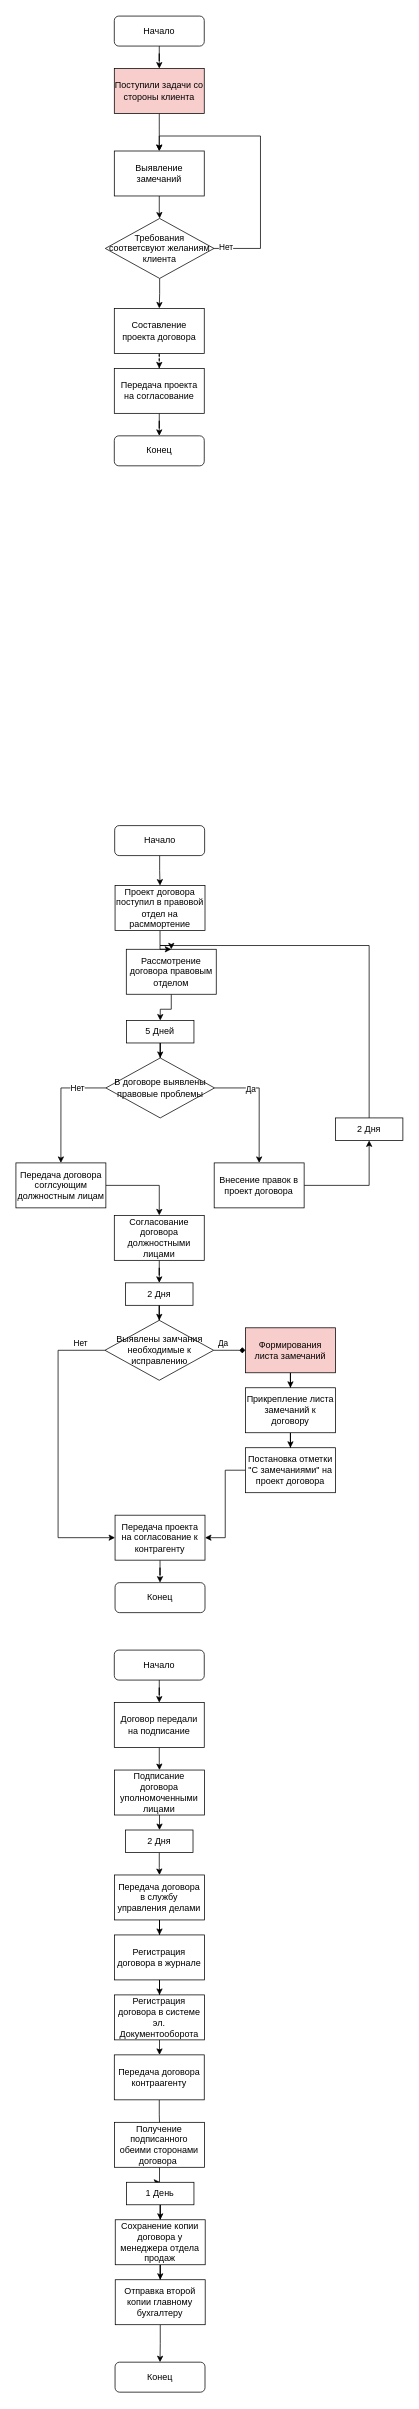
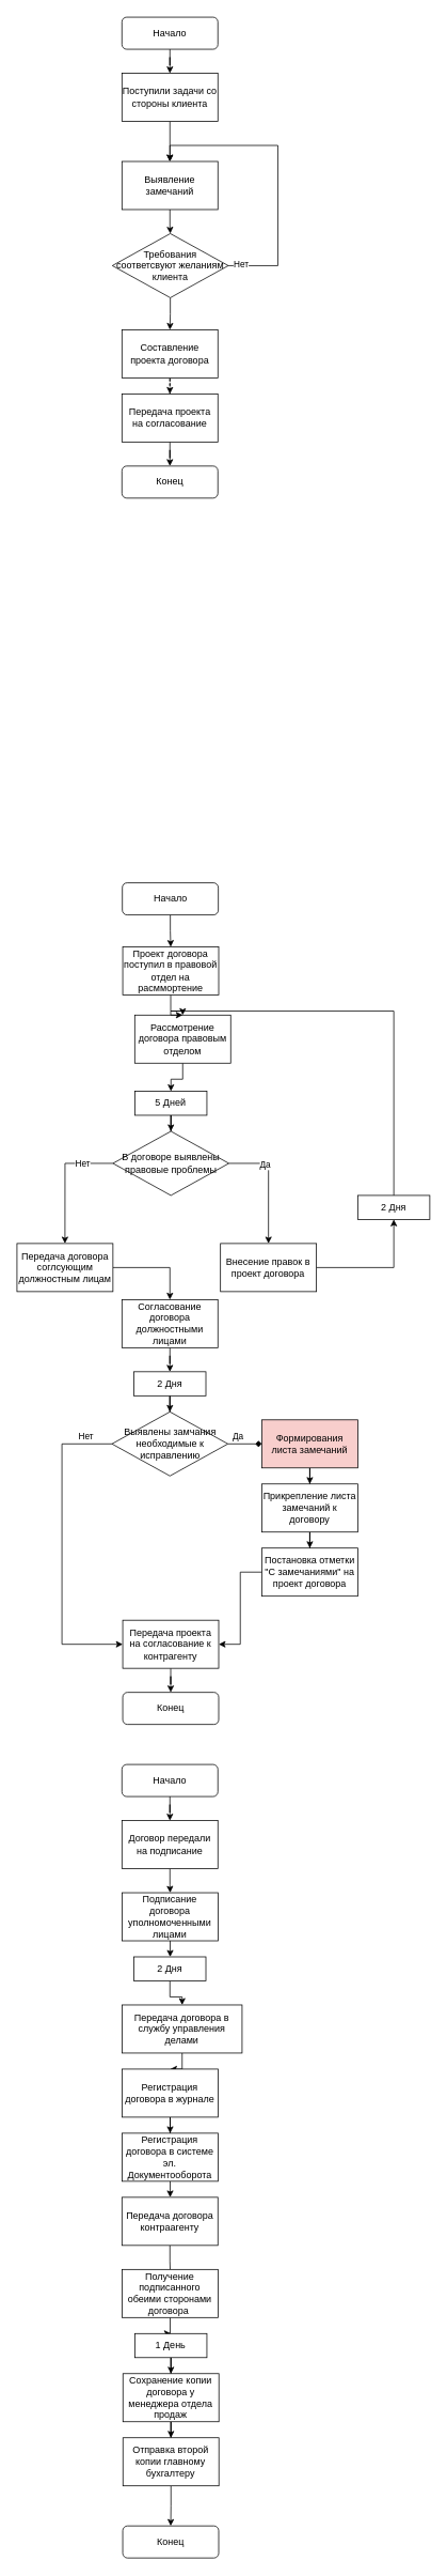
  <mxCell id="0" />
  <mxCell id="1" parent="0" />
  <mxCell id="2" style="edgeStyle=orthogonalEdgeStyle;rounded=0;orthogonalLoop=1;jettySize=auto;html=1;entryX=0.5;entryY=0;entryDx=0;entryDy=0;" edge="1" parent="1" source="3" target="6"><mxGeometry relative="1" as="geometry" /></mxCell>
  <mxCell id="3" value="Начало&lt;br&gt;" style="rounded=1;whiteSpace=wrap;html=1;" vertex="1" parent="1"><mxGeometry x="152" y="20" width="120" height="40" as="geometry" /></mxCell>
  <mxCell id="4" value="Конец" style="rounded=1;whiteSpace=wrap;html=1;" vertex="1" parent="1"><mxGeometry x="152" y="580" width="120" height="40" as="geometry" /></mxCell>
  <mxCell id="5" style="edgeStyle=orthogonalEdgeStyle;rounded=0;orthogonalLoop=1;jettySize=auto;html=1;" edge="1" parent="1" source="6" target="8"><mxGeometry relative="1" as="geometry" /></mxCell>
- <mxCell id="6" value="Поступили задачи со стороны клиента" style="rounded=0;whiteSpace=wrap;html=1;fillColor=#f8cecc;" vertex="1" parent="1"><mxGeometry x="152" y="90" width="120" height="60" as="geometry" /></mxCell>
+ <mxCell id="6" value="Поступили задачи со стороны клиента" style="rounded=0;whiteSpace=wrap;html=1;" vertex="1" parent="1"><mxGeometry x="152" y="90" width="120" height="60" as="geometry" /></mxCell>
  <mxCell id="7" style="edgeStyle=orthogonalEdgeStyle;rounded=0;orthogonalLoop=1;jettySize=auto;html=1;entryX=0.5;entryY=0;entryDx=0;entryDy=0;" edge="1" parent="1" source="8" target="12"><mxGeometry relative="1" as="geometry" /></mxCell>
  <mxCell id="8" value="Выявление замечаний" style="rounded=0;whiteSpace=wrap;html=1;" vertex="1" parent="1"><mxGeometry x="152" y="200" width="120" height="60" as="geometry" /></mxCell>
  <mxCell id="9" style="edgeStyle=orthogonalEdgeStyle;rounded=0;orthogonalLoop=1;jettySize=auto;html=1;exitX=1;exitY=0.5;exitDx=0;exitDy=0;entryX=0.5;entryY=0;entryDx=0;entryDy=0;" edge="1" parent="1" source="12" target="8"><mxGeometry relative="1" as="geometry"><Array as="points"><mxPoint x="347" y="330" /><mxPoint x="347" y="180" /><mxPoint x="212" y="180" /></Array></mxGeometry></mxCell>
  <mxCell id="10" value="Нет" style="edgeLabel;html=1;align=center;verticalAlign=middle;resizable=0;points=[];" vertex="1" connectable="0" parent="9"><mxGeometry x="-0.918" y="2" relative="1" as="geometry"><mxPoint as="offset" /></mxGeometry></mxCell>
  <mxCell id="11" style="edgeStyle=orthogonalEdgeStyle;rounded=0;orthogonalLoop=1;jettySize=auto;html=1;entryX=0.5;entryY=0;entryDx=0;entryDy=0;" edge="1" parent="1" source="12" target="14"><mxGeometry relative="1" as="geometry" /></mxCell>
  <mxCell id="12" value="Требования соответсвуют желаниям клиента&lt;br&gt;" style="rhombus;whiteSpace=wrap;html=1;" vertex="1" parent="1"><mxGeometry x="140" y="290" width="145" height="80" as="geometry" /></mxCell>
  <mxCell id="13" value="" style="edgeStyle=orthogonalEdgeStyle;rounded=0;orthogonalLoop=1;jettySize=auto;html=1;dashed=1;" edge="1" parent="1" source="14" target="16"><mxGeometry relative="1" as="geometry" /></mxCell>
  <mxCell id="14" value="Составление проекта договора" style="rounded=0;whiteSpace=wrap;html=1;" vertex="1" parent="1"><mxGeometry x="152" y="410" width="120" height="60" as="geometry" /></mxCell>
  <mxCell id="15" value="" style="edgeStyle=orthogonalEdgeStyle;rounded=0;orthogonalLoop=1;jettySize=auto;html=1;" edge="1" parent="1" source="16" target="4"><mxGeometry relative="1" as="geometry" /></mxCell>
  <mxCell id="16" value="Передача проекта на согласование" style="rounded=0;whiteSpace=wrap;html=1;" vertex="1" parent="1"><mxGeometry x="152" y="490" width="120" height="60" as="geometry" /></mxCell>
  <mxCell id="17" value="" style="edgeStyle=orthogonalEdgeStyle;rounded=0;orthogonalLoop=1;jettySize=auto;html=1;" edge="1" parent="1" source="18" target="20"><mxGeometry relative="1" as="geometry" /></mxCell>
  <mxCell id="18" value="Начало&lt;br&gt;" style="rounded=1;whiteSpace=wrap;html=1;" vertex="1" parent="1"><mxGeometry x="152.5" y="1100" width="120" height="40" as="geometry" /></mxCell>
  <mxCell id="19" style="edgeStyle=orthogonalEdgeStyle;rounded=0;orthogonalLoop=1;jettySize=auto;html=1;entryX=0.5;entryY=0;entryDx=0;entryDy=0;" edge="1" parent="1" source="20" target="22"><mxGeometry relative="1" as="geometry" /></mxCell>
  <mxCell id="20" value="Проект договора поступил в правовой отдел на расммортение" style="rounded=0;whiteSpace=wrap;html=1;" vertex="1" parent="1"><mxGeometry x="153" y="1180" width="120" height="60" as="geometry" /></mxCell>
  <mxCell id="21" value="" style="edgeStyle=orthogonalEdgeStyle;rounded=0;orthogonalLoop=1;jettySize=auto;html=1;" edge="1" parent="1" source="22" target="50"><mxGeometry relative="1" as="geometry" /></mxCell>
  <mxCell id="22" value="Рассмотрение договора правовым отделом" style="rounded=0;whiteSpace=wrap;html=1;" vertex="1" parent="1"><mxGeometry x="168" y="1265" width="120" height="60" as="geometry" /></mxCell>
  <mxCell id="23" style="edgeStyle=orthogonalEdgeStyle;rounded=0;orthogonalLoop=1;jettySize=auto;html=1;exitX=1;exitY=0.5;exitDx=0;exitDy=0;entryX=0.5;entryY=0;entryDx=0;entryDy=0;" edge="1" parent="1" source="27" target="29"><mxGeometry relative="1" as="geometry" /></mxCell>
  <mxCell id="24" value="Да" style="edgeLabel;html=1;align=center;verticalAlign=middle;resizable=0;points=[];" vertex="1" connectable="0" parent="23"><mxGeometry x="-0.397" y="-1" relative="1" as="geometry"><mxPoint as="offset" /></mxGeometry></mxCell>
  <mxCell id="25" style="edgeStyle=orthogonalEdgeStyle;rounded=0;orthogonalLoop=1;jettySize=auto;html=1;exitX=0;exitY=0.5;exitDx=0;exitDy=0;entryX=0.5;entryY=0;entryDx=0;entryDy=0;" edge="1" parent="1" source="27" target="31"><mxGeometry relative="1" as="geometry" /></mxCell>
  <mxCell id="26" value="Нет" style="edgeLabel;html=1;align=center;verticalAlign=middle;resizable=0;points=[];" vertex="1" connectable="0" parent="25"><mxGeometry x="-0.52" y="-1" relative="1" as="geometry"><mxPoint as="offset" /></mxGeometry></mxCell>
  <mxCell id="27" value="В договоре выявлены правовые проблемы" style="rhombus;whiteSpace=wrap;html=1;" vertex="1" parent="1"><mxGeometry x="140.75" y="1410" width="145" height="80" as="geometry" /></mxCell>
  <mxCell id="28" style="edgeStyle=orthogonalEdgeStyle;rounded=0;orthogonalLoop=1;jettySize=auto;html=1;exitX=1;exitY=0.5;exitDx=0;exitDy=0;" edge="1" parent="1" source="29" target="48"><mxGeometry relative="1" as="geometry" /></mxCell>
- <mxCell id="29" value="Внесение правок в проект договора" style="rounded=0;whiteSpace=wrap;html=1;" vertex="1" parent="1"><mxGeometry x="285.25" y="1550" width="120" height="60" as="geometry" /></mxCell>
+ <mxCell id="29" value="Внесение правок в проект договора" style="rounded=0;whiteSpace=wrap;html=1;" vertex="1" parent="1"><mxGeometry x="275.25" y="1550" width="120" height="60" as="geometry" /></mxCell>
  <mxCell id="30" style="edgeStyle=orthogonalEdgeStyle;rounded=0;orthogonalLoop=1;jettySize=auto;html=1;entryX=0.5;entryY=0;entryDx=0;entryDy=0;" edge="1" parent="1" source="31" target="33"><mxGeometry relative="1" as="geometry" /></mxCell>
  <mxCell id="31" value="Передача договора соглсующим должностным лицам" style="rounded=0;whiteSpace=wrap;html=1;" vertex="1" parent="1"><mxGeometry x="20.75" y="1550" width="120" height="60" as="geometry" /></mxCell>
  <mxCell id="32" value="" style="edgeStyle=orthogonalEdgeStyle;rounded=0;orthogonalLoop=1;jettySize=auto;html=1;" edge="1" parent="1" source="33" target="52"><mxGeometry relative="1" as="geometry" /></mxCell>
  <mxCell id="33" value="Согласование договора должностными лицами" style="rounded=0;whiteSpace=wrap;html=1;" vertex="1" parent="1"><mxGeometry x="152" y="1620" width="120" height="60" as="geometry" /></mxCell>
  <mxCell id="34" style="edgeStyle=orthogonalEdgeStyle;rounded=0;orthogonalLoop=1;jettySize=auto;html=1;exitX=1;exitY=0.5;exitDx=0;exitDy=0;entryX=0;entryY=0.5;entryDx=0;entryDy=0;endArrow=diamond;" edge="1" parent="1" source="38" target="42"><mxGeometry relative="1" as="geometry" /></mxCell>
  <mxCell id="35" value="Да" style="edgeLabel;html=1;align=center;verticalAlign=middle;resizable=0;points=[];" vertex="1" connectable="0" parent="34"><mxGeometry x="-0.453" relative="1" as="geometry"><mxPoint y="-10" as="offset" /></mxGeometry></mxCell>
  <mxCell id="36" style="edgeStyle=orthogonalEdgeStyle;rounded=0;orthogonalLoop=1;jettySize=auto;html=1;exitX=0;exitY=0.5;exitDx=0;exitDy=0;entryX=0;entryY=0.5;entryDx=0;entryDy=0;" edge="1" parent="1" source="38" target="46"><mxGeometry relative="1" as="geometry"><Array as="points"><mxPoint x="77" y="1800" /><mxPoint x="77" y="2050" /></Array></mxGeometry></mxCell>
  <mxCell id="37" value="Нет" style="edgeLabel;html=1;align=center;verticalAlign=middle;resizable=0;points=[];" vertex="1" connectable="0" parent="36"><mxGeometry x="-0.728" y="2" relative="1" as="geometry"><mxPoint x="20" y="-12" as="offset" /></mxGeometry></mxCell>
  <mxCell id="38" value="Выявлены замчания необходимые к исправлению" style="rhombus;whiteSpace=wrap;html=1;" vertex="1" parent="1"><mxGeometry x="139.5" y="1760" width="145" height="80" as="geometry" /></mxCell>
  <mxCell id="39" style="edgeStyle=orthogonalEdgeStyle;rounded=0;orthogonalLoop=1;jettySize=auto;html=1;entryX=1;entryY=0.5;entryDx=0;entryDy=0;" edge="1" parent="1" source="40" target="46"><mxGeometry relative="1" as="geometry" /></mxCell>
  <mxCell id="40" value="Постановка отметки &quot;С замечаниями&quot; на проект договора" style="rounded=0;whiteSpace=wrap;html=1;" vertex="1" parent="1"><mxGeometry x="327" y="1930" width="120" height="60" as="geometry" /></mxCell>
  <mxCell id="41" style="edgeStyle=orthogonalEdgeStyle;rounded=0;orthogonalLoop=1;jettySize=auto;html=1;entryX=0.5;entryY=0;entryDx=0;entryDy=0;" edge="1" parent="1" source="42" target="44"><mxGeometry relative="1" as="geometry" /></mxCell>
  <mxCell id="42" value="Формирования листа замечаний" style="rounded=0;whiteSpace=wrap;html=1;fillColor=#f8cecc;" vertex="1" parent="1"><mxGeometry x="327" y="1770" width="120" height="60" as="geometry" /></mxCell>
  <mxCell id="43" style="edgeStyle=orthogonalEdgeStyle;rounded=0;orthogonalLoop=1;jettySize=auto;html=1;entryX=0.5;entryY=0;entryDx=0;entryDy=0;" edge="1" parent="1" source="44" target="40"><mxGeometry relative="1" as="geometry" /></mxCell>
  <mxCell id="44" value="Прикрепление листа замечаний к договору" style="rounded=0;whiteSpace=wrap;html=1;" vertex="1" parent="1"><mxGeometry x="327" y="1850" width="120" height="60" as="geometry" /></mxCell>
  <mxCell id="45" value="" style="edgeStyle=orthogonalEdgeStyle;rounded=0;orthogonalLoop=1;jettySize=auto;html=1;" edge="1" parent="1" source="46" target="53"><mxGeometry relative="1" as="geometry" /></mxCell>
  <mxCell id="46" value="Передача проекта на согласование к контрагенту" style="rounded=0;whiteSpace=wrap;html=1;" vertex="1" parent="1"><mxGeometry x="153" y="2020" width="120" height="60" as="geometry" /></mxCell>
  <mxCell id="47" style="edgeStyle=orthogonalEdgeStyle;rounded=0;orthogonalLoop=1;jettySize=auto;html=1;entryX=0.5;entryY=0;entryDx=0;entryDy=0;" edge="1" parent="1" source="48" target="22"><mxGeometry relative="1" as="geometry"><Array as="points"><mxPoint x="492" y="1260" /><mxPoint x="213" y="1260" /></Array></mxGeometry></mxCell>
  <mxCell id="48" value="2 Дня" style="rounded=0;whiteSpace=wrap;html=1;" vertex="1" parent="1"><mxGeometry x="447" y="1490" width="90" height="30" as="geometry" /></mxCell>
  <mxCell id="49" style="edgeStyle=orthogonalEdgeStyle;rounded=0;orthogonalLoop=1;jettySize=auto;html=1;entryX=0.5;entryY=0;entryDx=0;entryDy=0;" edge="1" parent="1" source="50" target="27"><mxGeometry relative="1" as="geometry" /></mxCell>
  <mxCell id="50" value="5 Дней" style="rounded=0;whiteSpace=wrap;html=1;" vertex="1" parent="1"><mxGeometry x="168.25" y="1360" width="90" height="30" as="geometry" /></mxCell>
  <mxCell id="51" style="edgeStyle=orthogonalEdgeStyle;rounded=0;orthogonalLoop=1;jettySize=auto;html=1;entryX=0.5;entryY=0;entryDx=0;entryDy=0;" edge="1" parent="1" source="52" target="38"><mxGeometry relative="1" as="geometry" /></mxCell>
  <mxCell id="52" value="2 Дня" style="rounded=0;whiteSpace=wrap;html=1;" vertex="1" parent="1"><mxGeometry x="167" y="1710" width="90" height="30" as="geometry" /></mxCell>
  <mxCell id="53" value="Конец" style="rounded=1;whiteSpace=wrap;html=1;" vertex="1" parent="1"><mxGeometry x="153" y="2110" width="120" height="40" as="geometry" /></mxCell>
  <mxCell id="54" value="" style="edgeStyle=orthogonalEdgeStyle;rounded=0;orthogonalLoop=1;jettySize=auto;html=1;" edge="1" parent="1" source="55" target="57"><mxGeometry relative="1" as="geometry" /></mxCell>
  <mxCell id="55" value="Начало" style="rounded=1;whiteSpace=wrap;html=1;" vertex="1" parent="1"><mxGeometry x="152" y="2200" width="120" height="40" as="geometry" /></mxCell>
  <mxCell id="56" value="" style="edgeStyle=orthogonalEdgeStyle;rounded=0;orthogonalLoop=1;jettySize=auto;html=1;" edge="1" parent="1" source="57" target="59"><mxGeometry relative="1" as="geometry" /></mxCell>
  <mxCell id="57" value="Договор передали на подписание" style="whiteSpace=wrap;html=1;rounded=0;" vertex="1" parent="1"><mxGeometry x="152" y="2270" width="120" height="60" as="geometry" /></mxCell>
  <mxCell id="58" value="" style="edgeStyle=orthogonalEdgeStyle;rounded=0;orthogonalLoop=1;jettySize=auto;html=1;" edge="1" parent="1" source="59" target="61"><mxGeometry relative="1" as="geometry" /></mxCell>
  <mxCell id="59" value="Подписание договора уполномоченными лицами" style="whiteSpace=wrap;html=1;rounded=0;" vertex="1" parent="1"><mxGeometry x="152.25" y="2360" width="120" height="60" as="geometry" /></mxCell>
  <mxCell id="60" value="" style="edgeStyle=orthogonalEdgeStyle;rounded=0;orthogonalLoop=1;jettySize=auto;html=1;" edge="1" parent="1" source="61" target="63"><mxGeometry relative="1" as="geometry" /></mxCell>
  <mxCell id="61" value="2 Дня" style="rounded=0;whiteSpace=wrap;html=1;" vertex="1" parent="1"><mxGeometry x="167" y="2440" width="90" height="30" as="geometry" /></mxCell>
  <mxCell id="62" value="" style="edgeStyle=orthogonalEdgeStyle;rounded=0;orthogonalLoop=1;jettySize=auto;html=1;" edge="1" parent="1" source="63" target="65"><mxGeometry relative="1" as="geometry" /></mxCell>
- <mxCell id="63" value="Передача договора в службу управления делами" style="whiteSpace=wrap;html=1;rounded=0;" vertex="1" parent="1"><mxGeometry x="152.25" y="2500" width="120" height="60" as="geometry" /></mxCell>
+ <mxCell id="63" value="Передача договора в службу управления делами" style="whiteSpace=wrap;html=1;rounded=0;" vertex="1" parent="1"><mxGeometry x="152.25" y="2500" width="150" height="60" as="geometry" /></mxCell>
  <mxCell id="64" value="" style="edgeStyle=orthogonalEdgeStyle;rounded=0;orthogonalLoop=1;jettySize=auto;html=1;" edge="1" parent="1" source="65" target="67"><mxGeometry relative="1" as="geometry" /></mxCell>
  <mxCell id="65" value="Регистрация договора в журнале" style="whiteSpace=wrap;html=1;rounded=0;" vertex="1" parent="1"><mxGeometry x="152.25" y="2580" width="120" height="60" as="geometry" /></mxCell>
  <mxCell id="66" value="" style="edgeStyle=orthogonalEdgeStyle;rounded=0;orthogonalLoop=1;jettySize=auto;html=1;" edge="1" parent="1" source="67" target="69"><mxGeometry relative="1" as="geometry" /></mxCell>
  <mxCell id="67" value="Регистрация договора в системе эл. Документооборота" style="whiteSpace=wrap;html=1;rounded=0;" vertex="1" parent="1"><mxGeometry x="152.25" y="2660" width="120" height="60" as="geometry" /></mxCell>
  <mxCell id="68" value="" style="edgeStyle=orthogonalEdgeStyle;rounded=0;orthogonalLoop=1;jettySize=auto;html=1;endArrow=none;" edge="1" parent="1" source="69" target="71"><mxGeometry relative="1" as="geometry" /></mxCell>
  <mxCell id="69" value="Передача договора контраагенту" style="whiteSpace=wrap;html=1;rounded=0;" vertex="1" parent="1"><mxGeometry x="152" y="2740" width="120" height="60" as="geometry" /></mxCell>
  <mxCell id="70" value="" style="edgeStyle=orthogonalEdgeStyle;rounded=0;orthogonalLoop=1;jettySize=auto;html=1;" edge="1" parent="1" source="71" target="73"><mxGeometry relative="1" as="geometry" /></mxCell>
  <mxCell id="71" value="Получение подписанного обеими сторонами договора&amp;nbsp;" style="whiteSpace=wrap;html=1;rounded=0;" vertex="1" parent="1"><mxGeometry x="152.25" y="2830" width="120" height="60" as="geometry" /></mxCell>
  <mxCell id="72" value="" style="edgeStyle=orthogonalEdgeStyle;rounded=0;orthogonalLoop=1;jettySize=auto;html=1;" edge="1" parent="1" source="73" target="75"><mxGeometry relative="1" as="geometry" /></mxCell>
  <mxCell id="73" value="1 День" style="rounded=0;whiteSpace=wrap;html=1;" vertex="1" parent="1"><mxGeometry x="168.25" y="2910" width="90" height="30" as="geometry" /></mxCell>
  <mxCell id="74" value="" style="edgeStyle=orthogonalEdgeStyle;rounded=0;orthogonalLoop=1;jettySize=auto;html=1;" edge="1" parent="1" source="75" target="77"><mxGeometry relative="1" as="geometry" /></mxCell>
  <mxCell id="75" value="Сохранение копии договора у менеджера отдела продаж" style="whiteSpace=wrap;html=1;rounded=0;" vertex="1" parent="1"><mxGeometry x="153.25" y="2960" width="120" height="60" as="geometry" /></mxCell>
  <mxCell id="76" value="" style="edgeStyle=orthogonalEdgeStyle;rounded=0;orthogonalLoop=1;jettySize=auto;html=1;" edge="1" parent="1" source="77" target="78"><mxGeometry relative="1" as="geometry" /></mxCell>
  <mxCell id="77" value="Отправка второй копии главному бухгалтеру" style="whiteSpace=wrap;html=1;rounded=0;" vertex="1" parent="1"><mxGeometry x="153.25" y="3040" width="120" height="60" as="geometry" /></mxCell>
  <mxCell id="78" value="Конец" style="rounded=1;whiteSpace=wrap;html=1;" vertex="1" parent="1"><mxGeometry x="153" y="3150" width="120" height="40" as="geometry" /></mxCell>
